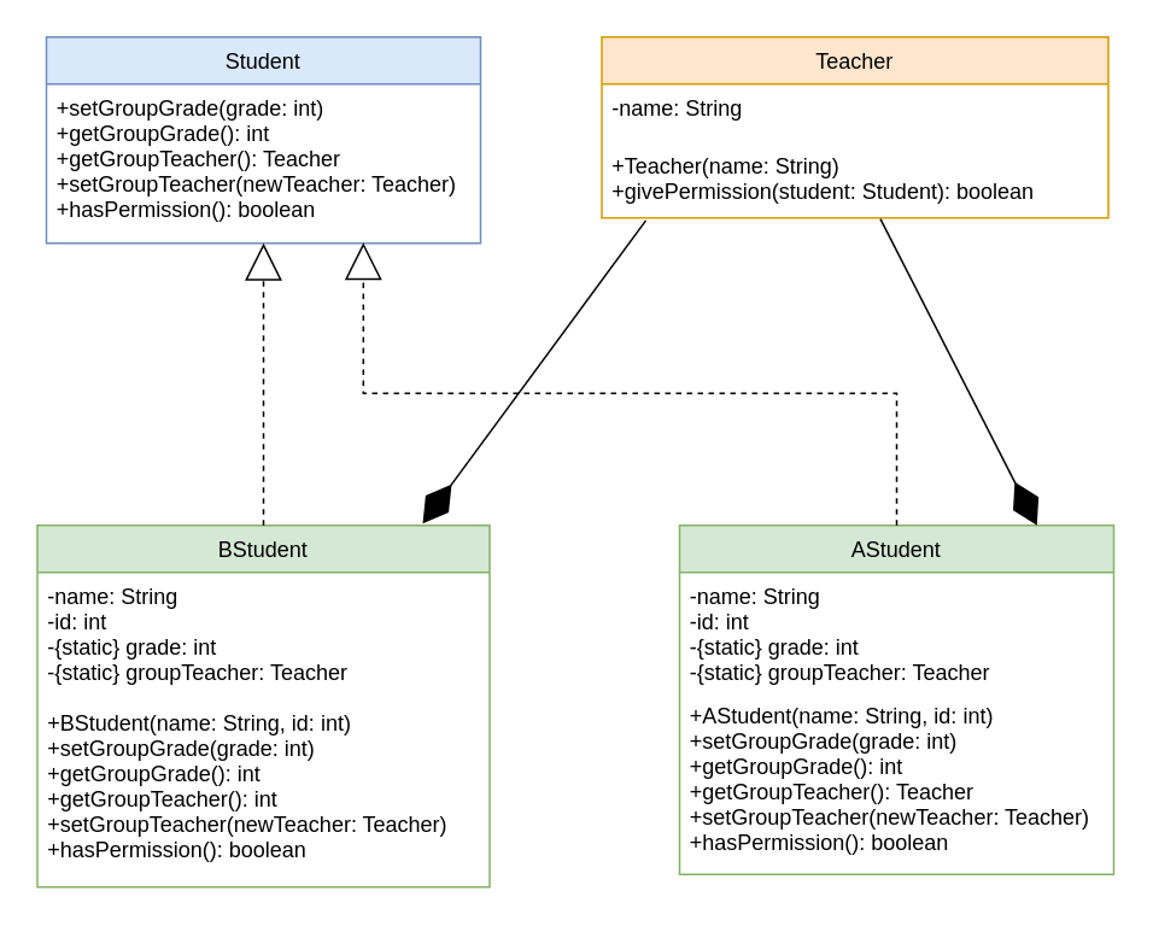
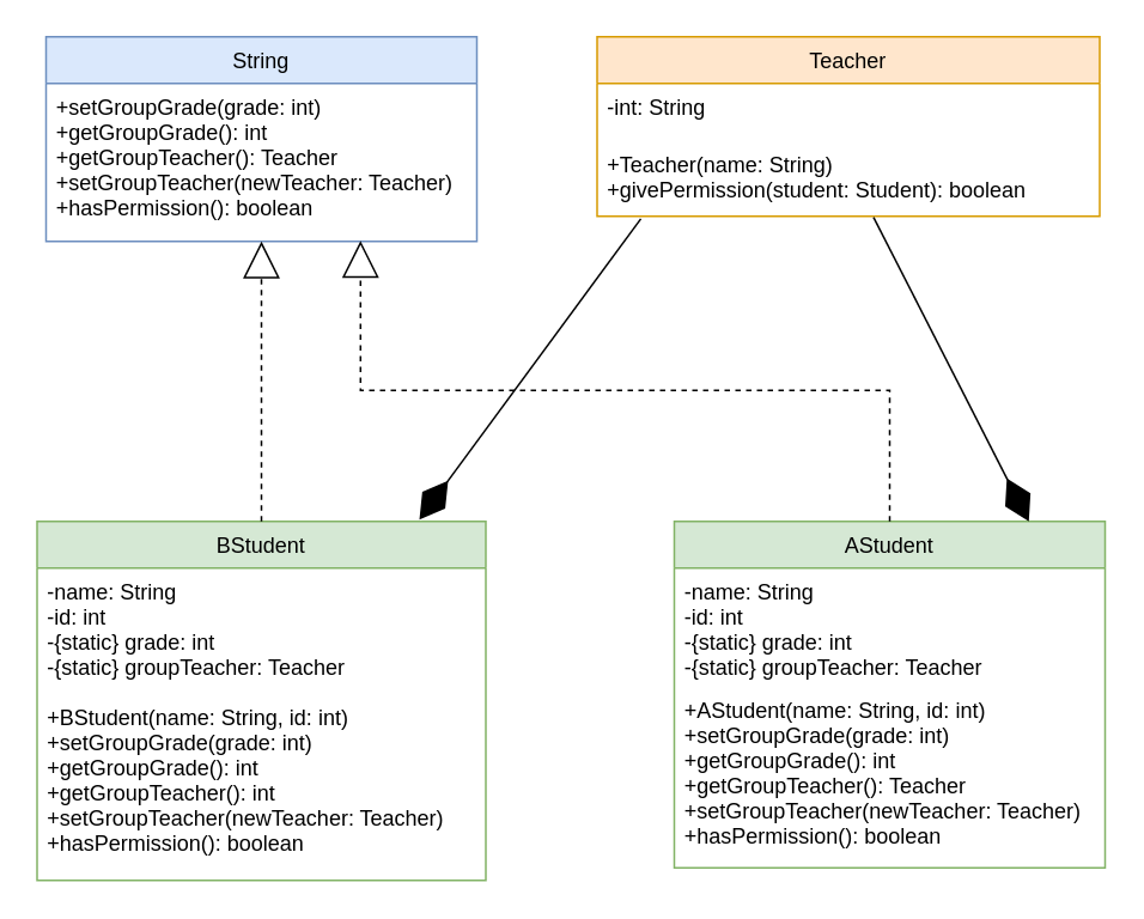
  <mxCell id="0" />
  <mxCell id="1" parent="0" />
- <mxCell id="2" value="Student" style="swimlane;fontStyle=0;childLayout=stackLayout;horizontal=1;startSize=26;horizontalStack=0;resizeParent=1;resizeParentMax=0;resizeLast=0;collapsible=1;marginBottom=0;fillColor=#dae8fc;strokeColor=#6c8ebf;" parent="1" vertex="1"><mxGeometry x="25" y="20" width="240" height="114" as="geometry"><mxRectangle x="230" y="140" width="160" height="26" as="alternateBounds" /></mxGeometry></mxCell>
+ <mxCell id="2" value="String" style="swimlane;fontStyle=0;childLayout=stackLayout;horizontal=1;startSize=26;horizontalStack=0;resizeParent=1;resizeParentMax=0;resizeLast=0;collapsible=1;marginBottom=0;fillColor=#dae8fc;strokeColor=#6c8ebf;" parent="1" vertex="1"><mxGeometry x="25" y="20" width="240" height="114" as="geometry"><mxRectangle x="230" y="140" width="160" height="26" as="alternateBounds" /></mxGeometry></mxCell>
  <mxCell id="3" value="+setGroupGrade(grade: int)&#10;+getGroupGrade(): int&#10;+getGroupTeacher(): Teacher&#10;+setGroupTeacher(newTeacher: Teacher)&#10;+hasPermission(): boolean" style="text;strokeColor=none;fillColor=none;align=left;verticalAlign=top;spacingLeft=4;spacingRight=4;overflow=hidden;rotatable=0;points=[[0,0.5],[1,0.5]];portConstraint=eastwest;" parent="2" vertex="1"><mxGeometry y="26" width="240" height="88" as="geometry" /></mxCell>
  <mxCell id="4" value="AStudent" style="swimlane;fontStyle=0;childLayout=stackLayout;horizontal=1;startSize=26;horizontalStack=0;resizeParent=1;resizeParentMax=0;resizeLast=0;collapsible=1;marginBottom=0;fillColor=#d5e8d4;strokeColor=#82b366;" parent="1" vertex="1"><mxGeometry x="375" y="290" width="240" height="193" as="geometry" /></mxCell>
  <mxCell id="5" value="-name: String&#10;-id: int&#10;-{static} grade: int&#10;-{static} groupTeacher: Teacher" style="text;strokeColor=none;fillColor=none;align=left;verticalAlign=top;spacingLeft=4;spacingRight=4;overflow=hidden;rotatable=0;points=[[0,0.5],[1,0.5]];portConstraint=eastwest;" parent="4" vertex="1"><mxGeometry y="26" width="240" height="66" as="geometry" /></mxCell>
  <mxCell id="6" value="+AStudent(name: String, id: int)&#10;+setGroupGrade(grade: int)&#10;+getGroupGrade(): int&#10;+getGroupTeacher(): Teacher&#10;+setGroupTeacher(newTeacher: Teacher)&#10;+hasPermission(): boolean" style="text;strokeColor=none;fillColor=none;align=left;verticalAlign=top;spacingLeft=4;spacingRight=4;overflow=hidden;rotatable=0;points=[[0,0.5],[1,0.5]];portConstraint=eastwest;" parent="4" vertex="1"><mxGeometry y="92" width="240" height="101" as="geometry" /></mxCell>
  <mxCell id="7" value="BStudent" style="swimlane;fontStyle=0;childLayout=stackLayout;horizontal=1;startSize=26;horizontalStack=0;resizeParent=1;resizeParentMax=0;resizeLast=0;collapsible=1;marginBottom=0;fillColor=#d5e8d4;strokeColor=#82b366;" parent="1" vertex="1"><mxGeometry x="20" y="290" width="250" height="200" as="geometry" /></mxCell>
  <mxCell id="8" value="-name: String&#10;-id: int&#10;-{static} grade: int&#10;-{static} groupTeacher: Teacher" style="text;strokeColor=none;fillColor=none;align=left;verticalAlign=top;spacingLeft=4;spacingRight=4;overflow=hidden;rotatable=0;points=[[0,0.5],[1,0.5]];portConstraint=eastwest;" parent="7" vertex="1"><mxGeometry y="26" width="250" height="70" as="geometry" /></mxCell>
  <mxCell id="9" value="+BStudent(name: String, id: int)&#10;+setGroupGrade(grade: int)&#10;+getGroupGrade(): int&#10;+getGroupTeacher(): int&#10;+setGroupTeacher(newTeacher: Teacher)&#10;+hasPermission(): boolean" style="text;strokeColor=none;fillColor=none;align=left;verticalAlign=top;spacingLeft=4;spacingRight=4;overflow=hidden;rotatable=0;points=[[0,0.5],[1,0.5]];portConstraint=eastwest;" parent="7" vertex="1"><mxGeometry y="96" width="250" height="104" as="geometry" /></mxCell>
  <mxCell id="10" value="Teacher" style="swimlane;fontStyle=0;childLayout=stackLayout;horizontal=1;startSize=26;horizontalStack=0;resizeParent=1;resizeParentMax=0;resizeLast=0;collapsible=1;marginBottom=0;fillColor=#ffe6cc;strokeColor=#d79b00;" parent="1" vertex="1"><mxGeometry x="332" y="20" width="280" height="100" as="geometry" /></mxCell>
- <mxCell id="11" value="-name: String" style="text;strokeColor=none;fillColor=none;align=left;verticalAlign=top;spacingLeft=4;spacingRight=4;overflow=hidden;rotatable=0;points=[[0,0.5],[1,0.5]];portConstraint=eastwest;" parent="10" vertex="1"><mxGeometry y="26" width="280" height="32" as="geometry" /></mxCell>
+ <mxCell id="11" value="-int: String" style="text;strokeColor=none;fillColor=none;align=left;verticalAlign=top;spacingLeft=4;spacingRight=4;overflow=hidden;rotatable=0;points=[[0,0.5],[1,0.5]];portConstraint=eastwest;" parent="10" vertex="1"><mxGeometry y="26" width="280" height="32" as="geometry" /></mxCell>
  <mxCell id="12" value="+Teacher(name: String)&#10;+givePermission(student: Student): boolean" style="text;strokeColor=none;fillColor=none;align=left;verticalAlign=top;spacingLeft=4;spacingRight=4;overflow=hidden;rotatable=0;points=[[0,0.5],[1,0.5]];portConstraint=eastwest;" parent="10" vertex="1"><mxGeometry y="58" width="280" height="42" as="geometry" /></mxCell>
  <mxCell id="13" style="edgeStyle=orthogonalEdgeStyle;rounded=0;orthogonalLoop=1;jettySize=auto;html=1;entryX=0.5;entryY=1;entryDx=0;entryDy=0;entryPerimeter=0;dashed=1;endArrow=block;endFill=0;endSize=18;" parent="1" source="7" target="3" edge="1"><mxGeometry relative="1" as="geometry" /></mxCell>
  <mxCell id="14" style="edgeStyle=orthogonalEdgeStyle;rounded=0;orthogonalLoop=1;jettySize=auto;html=1;entryX=0.73;entryY=0.997;entryDx=0;entryDy=0;entryPerimeter=0;dashed=1;endArrow=block;endFill=0;endSize=18;" parent="1" source="4" target="3" edge="1"><mxGeometry relative="1" as="geometry" /></mxCell>
  <mxCell id="15" value="" style="endArrow=diamondThin;html=1;rounded=0;exitX=0.087;exitY=1.034;exitDx=0;exitDy=0;exitPerimeter=0;endFill=1;strokeWidth=1;endSize=24;" parent="1" source="12" edge="1"><mxGeometry width="50" height="50" relative="1" as="geometry"><mxPoint x="355" y="80" as="sourcePoint" /><mxPoint x="233" y="289" as="targetPoint" /></mxGeometry></mxCell>
  <mxCell id="16" value="" style="endArrow=diamondThin;html=1;rounded=0;exitX=0.55;exitY=1.013;exitDx=0;exitDy=0;exitPerimeter=0;endFill=1;strokeWidth=1;endSize=24;entryX=0.823;entryY=0;entryDx=0;entryDy=0;entryPerimeter=0;" parent="1" source="12" target="4" edge="1"><mxGeometry width="50" height="50" relative="1" as="geometry"><mxPoint x="389" y="151" as="sourcePoint" /><mxPoint x="243" y="299" as="targetPoint" /></mxGeometry></mxCell>
